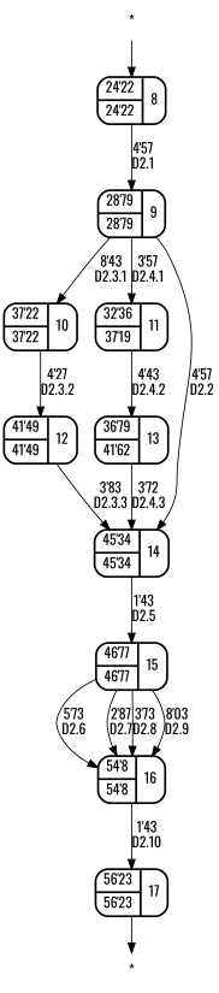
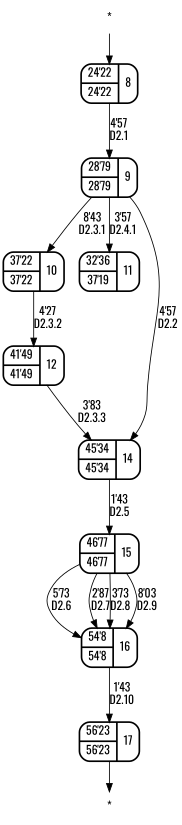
  digraph {
    rankdir=TB
    fontname=Oswald
    node [shape=record style="rounded,bold" fontname=Oswald]
    edge [fontname=Oswald]
    n1 [label="*" shape=plaintext]
    n2 [label="{ 24'22 | 24'22 } | 8"]
    n3 [label="*" shape=plaintext]
    n4 [label="{ 28'79 | 28'79 } | 9"]
    n5 [label="{ 37'22 | 37'22 } | 10"]
    n6 [label="{ 32'36 | 37'19 } | 11"]
    n7 [label="{ 45'34 | 45'34 } | 14"]
    n8 [label="{ 41'49 | 41'49 } | 12"]
-   n9 [label="{ 36'79 | 41'62 } | 13"]
    n10 [label="{ 46'77 | 46'77 } | 15"]
    n11 [label="{ 54'8 | 54'8 } | 16"]
    n12 [label="{ 56'23 | 56'23 } | 17"]
    n1 -> n2
    n2 -> n4 [label="4'57\nD2.1"]
    n4 -> n5 [label="8'43\nD2.3.1"]
    n4 -> n6 [label="3'57\nD2.4.1"]
    n4 -> n7 [label="4'57\nD2.2"]
    n5 -> n8 [label="4'27\nD2.3.2"]
-   n6 -> n9 [label="4'43\nD2.4.2"]
    n7 -> n10 [label="1'43\nD2.5"]
    n8 -> n7 [label="3'83\nD2.3.3"]
-   n9 -> n7 [label="3'72\nD2.4.3"]
    n10 -> n11 [label="5'73\nD2.6"]
    n10 -> n11 [label="2'87\nD2.7"]
    n10 -> n11 [label="3'73\nD2.8"]
    n10 -> n11 [label="8'03\nD2.9"]
    n11 -> n12 [label="1'43\nD2.10"]
    n12 -> n3
  }
